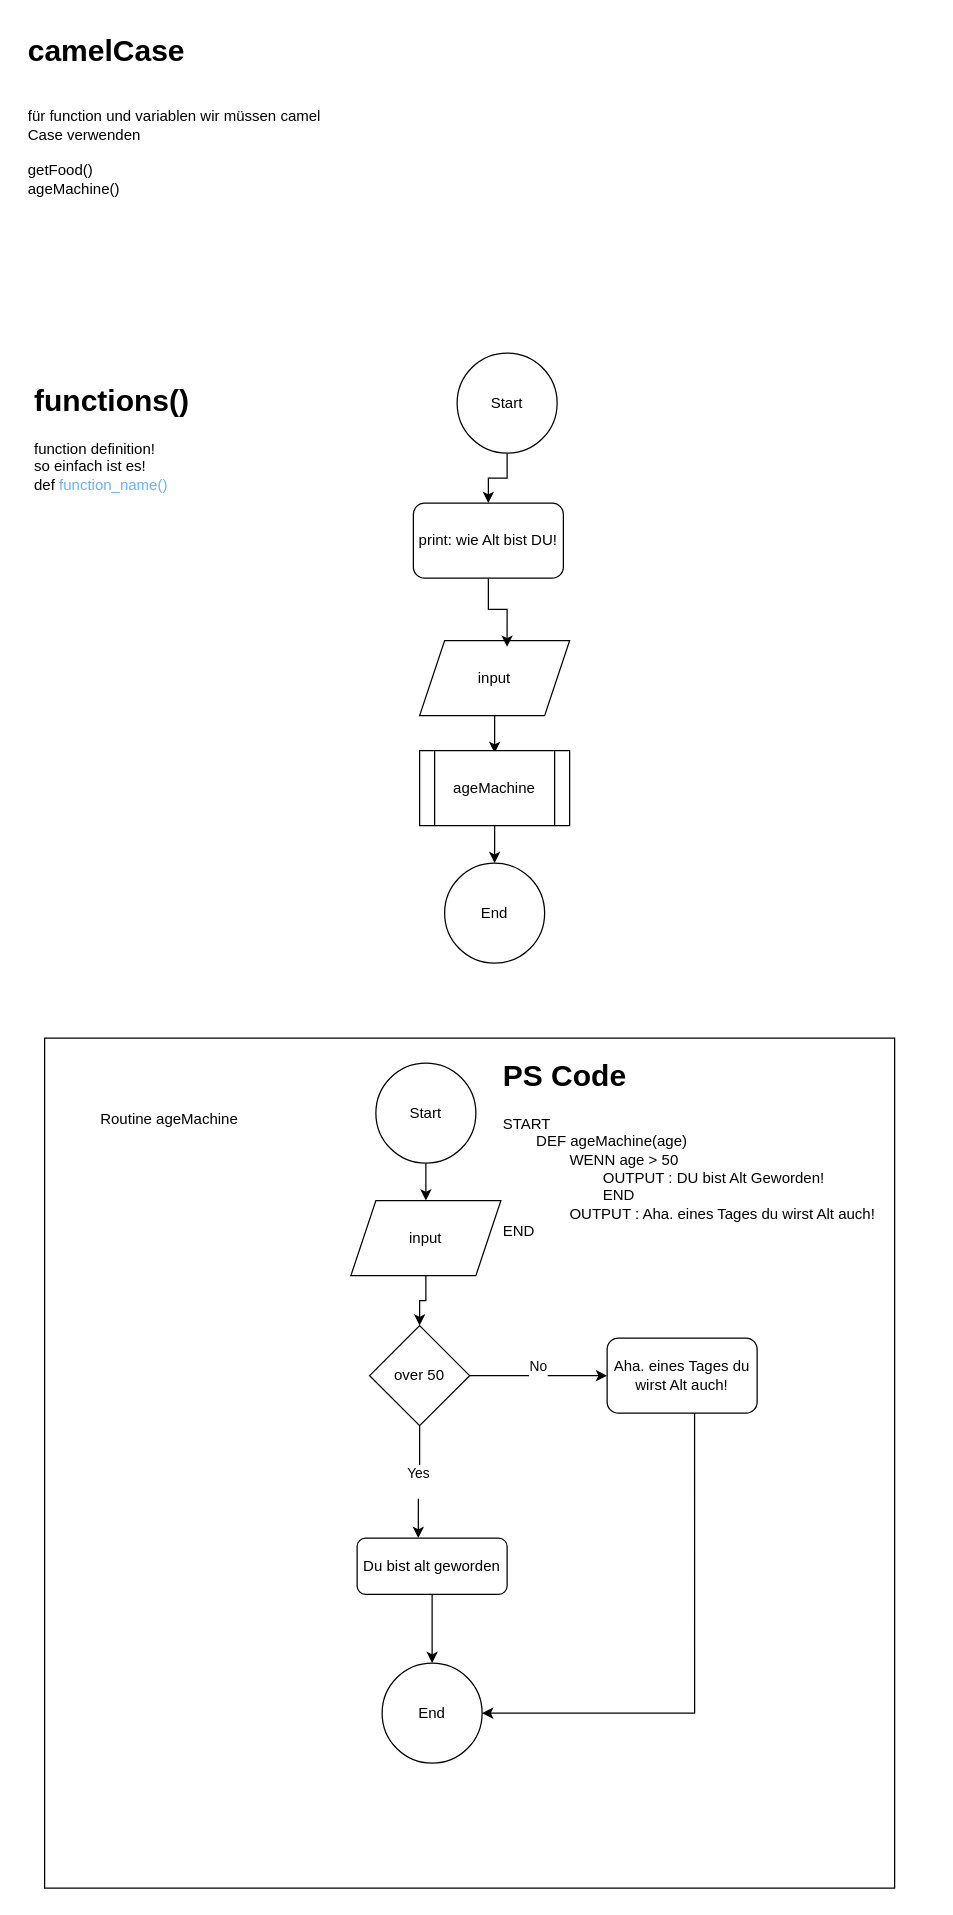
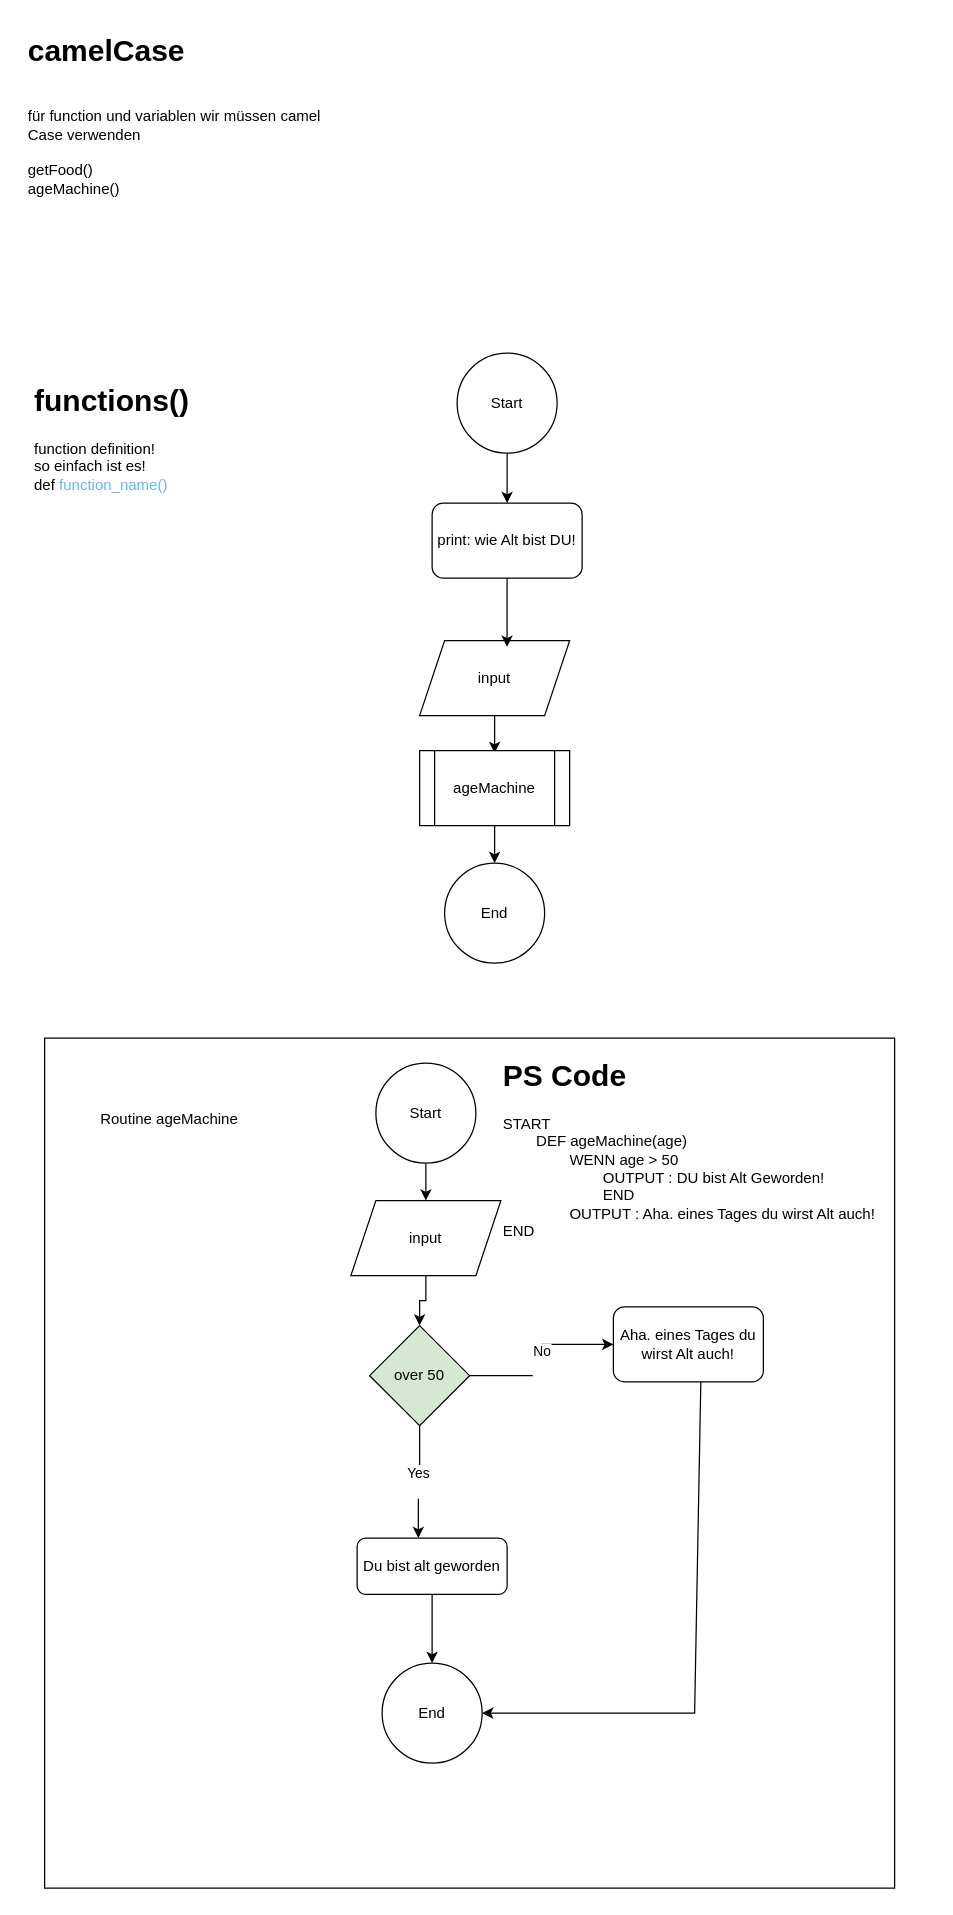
  <mxCell id="0" />
  <mxCell id="1" parent="0" />
  <mxCell id="2" value="End" style="ellipse;whiteSpace=wrap;html=1;aspect=fixed;" parent="1" vertex="1"><mxGeometry x="355" y="690" width="80" height="80" as="geometry" /></mxCell>
  <mxCell id="3" style="edgeStyle=orthogonalEdgeStyle;rounded=0;orthogonalLoop=1;jettySize=auto;html=1;exitX=0.5;exitY=1;exitDx=0;exitDy=0;entryX=0.5;entryY=0;entryDx=0;entryDy=0;" parent="1" source="4" target="5" edge="1"><mxGeometry relative="1" as="geometry" /></mxCell>
  <mxCell id="4" value="Start" style="ellipse;whiteSpace=wrap;html=1;aspect=fixed;" parent="1" vertex="1"><mxGeometry x="365" y="282" width="80" height="80" as="geometry" /></mxCell>
- <mxCell id="5" value="print: wie Alt bist DU!" style="rounded=1;whiteSpace=wrap;html=1;" parent="1" vertex="1"><mxGeometry x="330" y="402" width="120" height="60" as="geometry" /></mxCell>
+ <mxCell id="5" value="print: wie Alt bist DU!" style="rounded=1;whiteSpace=wrap;html=1;" parent="1" vertex="1"><mxGeometry x="345" y="402" width="120" height="60" as="geometry" /></mxCell>
  <mxCell id="6" style="edgeStyle=orthogonalEdgeStyle;rounded=0;orthogonalLoop=1;jettySize=auto;html=1;" parent="1" source="7" edge="1"><mxGeometry relative="1" as="geometry"><mxPoint x="395" y="602" as="targetPoint" /></mxGeometry></mxCell>
  <mxCell id="7" value="input" style="shape=parallelogram;perimeter=parallelogramPerimeter;whiteSpace=wrap;html=1;fixedSize=1;" parent="1" vertex="1"><mxGeometry x="335" y="512" width="120" height="60" as="geometry" /></mxCell>
  <mxCell id="8" style="edgeStyle=orthogonalEdgeStyle;rounded=0;orthogonalLoop=1;jettySize=auto;html=1;entryX=0.583;entryY=0.083;entryDx=0;entryDy=0;entryPerimeter=0;" parent="1" source="5" target="7" edge="1"><mxGeometry relative="1" as="geometry" /></mxCell>
  <mxCell id="9" value="&lt;h1 style=&quot;margin-top: 0px;&quot;&gt;functions()&lt;/h1&gt;&lt;div&gt;function definition!&lt;/div&gt;&lt;div&gt;so einfach ist es!&lt;/div&gt;&lt;div&gt;def&lt;font&gt; &lt;font style=&quot;color: rgb(102, 178, 255);&quot;&gt;function_name()&lt;/font&gt;&lt;/font&gt;&lt;/div&gt;" style="text;html=1;whiteSpace=wrap;overflow=hidden;rounded=0;" vertex="1" parent="1"><mxGeometry x="25" y="300" width="240" height="130" as="geometry" /></mxCell>
  <mxCell id="10" value="&lt;h1 style=&quot;margin-top: 0px;&quot;&gt;camelCase&lt;/h1&gt;&lt;div&gt;&lt;br&gt;&lt;/div&gt;&lt;div&gt;für function und variablen wir müssen camel Case verwenden&lt;/div&gt;&lt;div&gt;&lt;br&gt;&lt;/div&gt;&lt;div&gt;getFood()&lt;/div&gt;&lt;div&gt;ageMachine()&lt;/div&gt;&lt;div&gt;&lt;br&gt;&lt;/div&gt;" style="text;html=1;whiteSpace=wrap;overflow=hidden;rounded=0;" vertex="1" parent="1"><mxGeometry x="20" y="20" width="250" height="200" as="geometry" /></mxCell>
  <mxCell id="11" value="&lt;span style=&quot;color: rgba(0, 0, 0, 0); font-family: monospace; font-size: 0px; text-align: start; text-wrap-mode: nowrap;&quot;&gt;%3CmxGraphModel%3E%3Croot%3E%3CmxCell%20id%3D%220%22%2F%3E%3CmxCell%20id%3D%221%22%20parent%3D%220%22%2F%3E%3CmxCell%20id%3D%222%22%20style%3D%22edgeStyle%3DorthogonalEdgeStyle%3Brounded%3D0%3BorthogonalLoop%3D1%3BjettySize%3Dauto%3Bhtml%3D1%3BexitX%3D0.5%3BexitY%3D1%3BexitDx%3D0%3BexitDy%3D0%3BentryX%3D0.5%3BentryY%3D0%3BentryDx%3D0%3BentryDy%3D0%3B%22%20edge%3D%221%22%20target%3D%223%22%20parent%3D%221%22%3E%3CmxGeometry%20relative%3D%221%22%20as%3D%22geometry%22%3E%3CmxPoint%20x%3D%22320%22%20y%3D%22-760%22%20as%3D%22sourcePoint%22%2F%3E%3C%2FmxGeometry%3E%3C%2FmxCell%3E%3CmxCell%20id%3D%223%22%20value%3D%22print%3A%20wie%20Alt%20bist%20DU!%22%20style%3D%22rounded%3D1%3BwhiteSpace%3Dwrap%3Bhtml%3D1%3B%22%20vertex%3D%221%22%20parent%3D%221%22%3E%3CmxGeometry%20x%3D%22260%22%20y%3D%22-720%22%20width%3D%22120%22%20height%3D%2260%22%20as%3D%22geometry%22%2F%3E%3C%2FmxCell%3E%3CmxCell%20id%3D%224%22%20style%3D%22edgeStyle%3DorthogonalEdgeStyle%3Brounded%3D0%3BorthogonalLoop%3D1%3BjettySize%3Dauto%3Bhtml%3D1%3B%22%20edge%3D%221%22%20source%3D%225%22%20target%3D%229%22%20parent%3D%221%22%3E%3CmxGeometry%20relative%3D%221%22%20as%3D%22geometry%22%2F%3E%3C%2FmxCell%3E%3CmxCell%20id%3D%225%22%20value%3D%22input%22%20style%3D%22shape%3Dparallelogram%3Bperimeter%3DparallelogramPerimeter%3BwhiteSpace%3Dwrap%3Bhtml%3D1%3BfixedSize%3D1%3B%22%20vertex%3D%221%22%20parent%3D%221%22%3E%3CmxGeometry%20x%3D%22250%22%20y%3D%22-610%22%20width%3D%22120%22%20height%3D%2260%22%20as%3D%22geometry%22%2F%3E%3C%2FmxCell%3E%3CmxCell%20id%3D%226%22%20style%3D%22edgeStyle%3DorthogonalEdgeStyle%3Brounded%3D0%3BorthogonalLoop%3D1%3BjettySize%3Dauto%3Bhtml%3D1%3BentryX%3D0.583%3BentryY%3D0.083%3BentryDx%3D0%3BentryDy%3D0%3BentryPerimeter%3D0%3B%22%20edge%3D%221%22%20source%3D%223%22%20target%3D%225%22%20parent%3D%221%22%3E%3CmxGeometry%20relative%3D%221%22%20as%3D%22geometry%22%2F%3E%3C%2FmxCell%3E%3CmxCell%20id%3D%227%22%20value%3D%22No%26lt%3Bdiv%26gt%3B%26lt%3Bbr%26gt%3B%26lt%3B%2Fdiv%26gt%3B%22%20style%3D%22edgeStyle%3DorthogonalEdgeStyle%3Brounded%3D0%3BorthogonalLoop%3D1%3BjettySize%3Dauto%3Bhtml%3D1%3BexitX%3D1%3BexitY%3D0.5%3BexitDx%3D0%3BexitDy%3D0%3B%22%20edge%3D%221%22%20source%3D%229%22%20target%3D%2210%22%20parent%3D%221%22%3E%3CmxGeometry%20relative%3D%221%22%20as%3D%22geometry%22%2F%3E%3C%2FmxCell%3E%3CmxCell%20id%3D%228%22%20value%3D%22Yes%26lt%3Bdiv%26gt%3B%26lt%3Bbr%26gt%3B%26lt%3B%2Fdiv%26gt%3B%22%20style%3D%22edgeStyle%3DorthogonalEdgeStyle%3Brounded%3D0%3BorthogonalLoop%3D1%3BjettySize%3Dauto%3Bhtml%3D1%3BexitX%3D0.5%3BexitY%3D1%3BexitDx%3D0%3BexitDy%3D0%3BentryX%3D0.408%3BentryY%3D0%3BentryDx%3D0%3BentryDy%3D0%3BentryPerimeter%3D0%3B%22%20edge%3D%221%22%20source%3D%229%22%20target%3D%2212%22%20parent%3D%221%22%3E%3CmxGeometry%20relative%3D%221%22%20as%3D%22geometry%22%3E%3CmxPoint%20x%3D%22310%22%20y%3D%22-400%22%20as%3D%22targetPoint%22%2F%3E%3C%2FmxGeometry%3E%3C%2FmxCell%3E%3CmxCell%20id%3D%229%22%20value%3D%22over%2050%22%20style%3D%22rhombus%3BwhiteSpace%3Dwrap%3Bhtml%3D1%3B%22%20vertex%3D%221%22%20parent%3D%221%22%3E%3CmxGeometry%20x%3D%22270%22%20y%3D%22-520%22%20width%3D%2280%22%20height%3D%2280%22%20as%3D%22geometry%22%2F%3E%3C%2FmxCell%3E%3CmxCell%20id%3D%2210%22%20value%3D%22Aha.%20eines%20Tages%20du%20wirst%20Alt%20auch!%22%20style%3D%22rounded%3D1%3BwhiteSpace%3Dwrap%3Bhtml%3D1%3B%22%20vertex%3D%221%22%20parent%3D%221%22%3E%3CmxGeometry%20x%3D%22414%22%20y%3D%22-510%22%20width%3D%22120%22%20height%3D%2260%22%20as%3D%22geometry%22%2F%3E%3C%2FmxCell%3E%3CmxCell%20id%3D%2211%22%20style%3D%22edgeStyle%3DorthogonalEdgeStyle%3Brounded%3D0%3BorthogonalLoop%3D1%3BjettySize%3Dauto%3Bhtml%3D1%3BentryX%3D0.5%3BentryY%3D0%3BentryDx%3D0%3BentryDy%3D0%3B%22%20edge%3D%221%22%20source%3D%2212%22%20parent%3D%221%22%3E%3CmxGeometry%20relative%3D%221%22%20as%3D%22geometry%22%3E%3CmxPoint%20x%3D%22320%22%20y%3D%22-170%22%20as%3D%22targetPoint%22%2F%3E%3C%2FmxGeometry%3E%3C%2FmxCell%3E%3CmxCell%20id%3D%2212%22%20value%3D%22Du%20bist%20alt%20geworden%22%20style%3D%22rounded%3D1%3BwhiteSpace%3Dwrap%3Bhtml%3D1%3B%22%20vertex%3D%221%22%20parent%3D%221%22%3E%3CmxGeometry%20x%3D%22260%22%20y%3D%22-390%22%20width%3D%22120%22%20height%3D%2260%22%20as%3D%22geometry%22%2F%3E%3C%2FmxCell%3E%3CmxCell%20id%3D%2213%22%20style%3D%22edgeStyle%3DorthogonalEdgeStyle%3Brounded%3D0%3BorthogonalLoop%3D1%3BjettySize%3Dauto%3Bhtml%3D1%3BentryX%3D1.013%3BentryY%3D0.613%3BentryDx%3D0%3BentryDy%3D0%3BentryPerimeter%3D0%3B%22%20edge%3D%221%22%20source%3D%2210%22%20parent%3D%221%22%3E%3CmxGeometry%20relative%3D%221%22%20as%3D%22geometry%22%3E%3CArray%20as%3D%22points%22%3E%3CmxPoint%20x%3D%22570%22%20y%3D%22-480%22%2F%3E%3CmxPoint%20x%3D%22570%22%20y%3D%22-121%22%2F%3E%3C%2FArray%3E%3CmxPoint%20x%3D%22361%22%20y%3D%22-121%22%20as%3D%22targetPoint%22%2F%3E%3C%2FmxGeometry%3E%3C%2FmxCell%3E%3C%2Froot%3E%3C%2FmxGraphModel%3E&lt;/span&gt;" style="whiteSpace=wrap;html=1;aspect=fixed;" vertex="1" parent="1"><mxGeometry x="35" y="830" width="680" height="680" as="geometry" /></mxCell>
  <mxCell id="12" value="End" style="ellipse;whiteSpace=wrap;html=1;aspect=fixed;" vertex="1" parent="1"><mxGeometry x="305" y="1330" width="80" height="80" as="geometry" /></mxCell>
  <mxCell id="13" value="" style="edgeStyle=orthogonalEdgeStyle;rounded=0;orthogonalLoop=1;jettySize=auto;html=1;" edge="1" parent="1" source="14" target="16"><mxGeometry relative="1" as="geometry" /></mxCell>
  <mxCell id="14" value="Start" style="ellipse;whiteSpace=wrap;html=1;aspect=fixed;" vertex="1" parent="1"><mxGeometry x="300" y="850" width="80" height="80" as="geometry" /></mxCell>
  <mxCell id="15" value="" style="edgeStyle=orthogonalEdgeStyle;rounded=0;orthogonalLoop=1;jettySize=auto;html=1;" edge="1" parent="1" source="16" target="19"><mxGeometry relative="1" as="geometry" /></mxCell>
  <mxCell id="16" value="input" style="shape=parallelogram;perimeter=parallelogramPerimeter;whiteSpace=wrap;html=1;fixedSize=1;" vertex="1" parent="1"><mxGeometry x="280" y="960" width="120" height="60" as="geometry" /></mxCell>
  <mxCell id="17" value="No&lt;div&gt;&lt;br&gt;&lt;/div&gt;" style="edgeStyle=orthogonalEdgeStyle;rounded=0;orthogonalLoop=1;jettySize=auto;html=1;exitX=1;exitY=0.5;exitDx=0;exitDy=0;" edge="1" parent="1" source="19" target="20"><mxGeometry relative="1" as="geometry" /></mxCell>
  <mxCell id="18" value="Yes&lt;div&gt;&lt;br&gt;&lt;/div&gt;" style="edgeStyle=orthogonalEdgeStyle;rounded=0;orthogonalLoop=1;jettySize=auto;html=1;exitX=0.5;exitY=1;exitDx=0;exitDy=0;entryX=0.408;entryY=0;entryDx=0;entryDy=0;entryPerimeter=0;" edge="1" parent="1" source="19" target="22"><mxGeometry relative="1" as="geometry"><mxPoint x="330" y="1717" as="targetPoint" /></mxGeometry></mxCell>
- <mxCell id="19" value="over 50" style="rhombus;whiteSpace=wrap;html=1;" vertex="1" parent="1"><mxGeometry x="295" y="1060" width="80" height="80" as="geometry" /></mxCell>
- <mxCell id="20" value="Aha. eines Tages du wirst Alt auch!" style="rounded=1;whiteSpace=wrap;html=1;" vertex="1" parent="1"><mxGeometry x="485" y="1070" width="120" height="60" as="geometry" /></mxCell>
+ <mxCell id="19" value="over 50" style="rhombus;whiteSpace=wrap;html=1;fillColor=#d5e8d4;" vertex="1" parent="1"><mxGeometry x="295" y="1060" width="80" height="80" as="geometry" /></mxCell>
+ <mxCell id="20" value="Aha. eines Tages du wirst Alt auch!" style="rounded=1;whiteSpace=wrap;html=1;" vertex="1" parent="1"><mxGeometry x="490" y="1045" width="120" height="60" as="geometry" /></mxCell>
  <mxCell id="21" value="" style="edgeStyle=orthogonalEdgeStyle;rounded=0;orthogonalLoop=1;jettySize=auto;html=1;" edge="1" parent="1" source="22" target="12"><mxGeometry relative="1" as="geometry" /></mxCell>
  <mxCell id="22" value="Du bist alt geworden" style="rounded=1;whiteSpace=wrap;html=1;" vertex="1" parent="1"><mxGeometry x="285" y="1230" width="120" height="45" as="geometry" /></mxCell>
  <mxCell id="23" value="Routine ageMachine" style="text;html=1;align=center;verticalAlign=middle;whiteSpace=wrap;rounded=0;" vertex="1" parent="1"><mxGeometry x="75" y="865" width="120" height="60" as="geometry" /></mxCell>
  <mxCell id="24" value="" style="edgeStyle=orthogonalEdgeStyle;rounded=0;orthogonalLoop=1;jettySize=auto;html=1;" edge="1" parent="1" source="25" target="2"><mxGeometry relative="1" as="geometry" /></mxCell>
  <mxCell id="25" value="ageMachine" style="shape=process;whiteSpace=wrap;html=1;backgroundOutline=1;" vertex="1" parent="1"><mxGeometry x="335" y="600" width="120" height="60" as="geometry" /></mxCell>
  <mxCell id="26" value="&lt;h1 style=&quot;margin-top: 0px;&quot;&gt;PS Code&lt;/h1&gt;&lt;div&gt;START&lt;/div&gt;&lt;div&gt;&lt;span style=&quot;white-space: pre;&quot;&gt;&#09;&lt;/span&gt;DEF ageMachine(age)&lt;br&gt;&lt;/div&gt;&lt;div&gt;&lt;span style=&quot;white-space: pre;&quot;&gt;&#09;&lt;/span&gt;&lt;span style=&quot;white-space: pre;&quot;&gt;&#09;&lt;/span&gt;WENN age &amp;gt; 50&lt;br&gt;&lt;/div&gt;&lt;div&gt;&lt;span style=&quot;white-space: pre;&quot;&gt;&#09;&lt;/span&gt;&lt;span style=&quot;white-space: pre;&quot;&gt;&#09;&lt;/span&gt;&lt;span style=&quot;white-space: pre;&quot;&gt;&#09;&lt;/span&gt;OUTPUT : DU bist Alt Geworden!&lt;br&gt;&lt;/div&gt;&lt;div&gt;&lt;span style=&quot;white-space: pre;&quot;&gt;&#09;&lt;/span&gt;&lt;span style=&quot;white-space: pre;&quot;&gt;&#09;&lt;/span&gt;&lt;span style=&quot;white-space: pre;&quot;&gt;&#09;&lt;/span&gt;END&lt;br&gt;&lt;/div&gt;&lt;div&gt;&lt;span style=&quot;white-space: pre;&quot;&gt;&#09;&lt;/span&gt;&lt;span style=&quot;white-space: pre;&quot;&gt;&#09;&lt;/span&gt;OUTPUT : Aha. eines Tages du wirst Alt auch!&lt;br&gt;&lt;/div&gt;&lt;div&gt;END&lt;/div&gt;" style="text;html=1;whiteSpace=wrap;overflow=hidden;rounded=0;" vertex="1" parent="1"><mxGeometry x="400" y="840" width="340" height="170" as="geometry" /></mxCell>
  <mxCell id="27" value="" style="endArrow=classic;html=1;rounded=0;entryX=1;entryY=0.5;entryDx=0;entryDy=0;exitX=0.583;exitY=1;exitDx=0;exitDy=0;exitPerimeter=0;" edge="1" parent="1" source="20" target="12"><mxGeometry width="50" height="50" relative="1" as="geometry"><mxPoint x="605" y="1100" as="sourcePoint" /><mxPoint x="655" y="1050" as="targetPoint" /><Array as="points"><mxPoint x="555" y="1370" /></Array></mxGeometry></mxCell>
